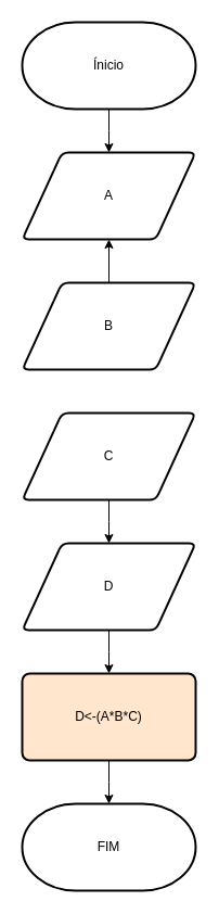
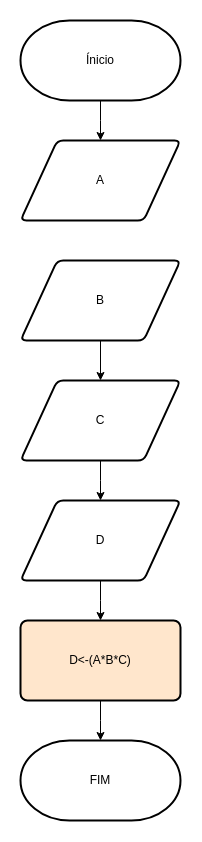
  <mxCell id="0" />
  <mxCell id="1" parent="0" />
  <mxCell id="2" style="edgeStyle=orthogonalEdgeStyle;rounded=0;orthogonalLoop=1;jettySize=auto;html=1;" edge="1" parent="1" source="3"><mxGeometry relative="1" as="geometry"><mxPoint x="100" y="140" as="targetPoint" /></mxGeometry></mxCell>
  <mxCell id="3" value="Ínicio" style="strokeWidth=2;html=1;shape=mxgraph.flowchart.terminator;whiteSpace=wrap;" vertex="1" parent="1"><mxGeometry x="20" y="20" width="160" height="80" as="geometry" /></mxCell>
  <mxCell id="4" value="FIM" style="strokeWidth=2;html=1;shape=mxgraph.flowchart.terminator;whiteSpace=wrap;" vertex="1" parent="1"><mxGeometry x="20" y="740" width="160" height="80" as="geometry" /></mxCell>
  <mxCell id="5" value="A" style="shape=parallelogram;html=1;strokeWidth=2;perimeter=parallelogramPerimeter;whiteSpace=wrap;rounded=1;arcSize=12;size=0.23;" vertex="1" parent="1"><mxGeometry x="20" y="140" width="160" height="80" as="geometry" /></mxCell>
- <mxCell id="6" style="edgeStyle=orthogonalEdgeStyle;rounded=0;orthogonalLoop=1;jettySize=auto;html=1;" edge="1" parent="1" source="7" target="5"><mxGeometry relative="1" as="geometry" /></mxCell>
+ <mxCell id="6" style="edgeStyle=orthogonalEdgeStyle;rounded=0;orthogonalLoop=1;jettySize=auto;html=1;entryX=0.5;entryY=0;entryDx=0;entryDy=0;" edge="1" parent="1" source="7" target="9"><mxGeometry relative="1" as="geometry" /></mxCell>
  <mxCell id="7" value="B" style="shape=parallelogram;html=1;strokeWidth=2;perimeter=parallelogramPerimeter;whiteSpace=wrap;rounded=1;arcSize=12;size=0.23;" vertex="1" parent="1"><mxGeometry x="20" y="260" width="160" height="80" as="geometry" /></mxCell>
  <mxCell id="8" style="edgeStyle=orthogonalEdgeStyle;rounded=0;orthogonalLoop=1;jettySize=auto;html=1;" edge="1" parent="1" source="9"><mxGeometry relative="1" as="geometry"><mxPoint x="100" y="500" as="targetPoint" /></mxGeometry></mxCell>
  <mxCell id="9" value="C" style="shape=parallelogram;html=1;strokeWidth=2;perimeter=parallelogramPerimeter;whiteSpace=wrap;rounded=1;arcSize=12;size=0.23;" vertex="1" parent="1"><mxGeometry x="20" y="380" width="160" height="80" as="geometry" /></mxCell>
  <mxCell id="10" style="edgeStyle=orthogonalEdgeStyle;rounded=0;orthogonalLoop=1;jettySize=auto;html=1;" edge="1" parent="1" source="11"><mxGeometry relative="1" as="geometry"><mxPoint x="100" y="620" as="targetPoint" /></mxGeometry></mxCell>
  <mxCell id="11" value="D" style="shape=parallelogram;html=1;strokeWidth=2;perimeter=parallelogramPerimeter;whiteSpace=wrap;rounded=1;arcSize=12;size=0.23;" vertex="1" parent="1"><mxGeometry x="20" y="500" width="160" height="80" as="geometry" /></mxCell>
  <mxCell id="12" style="edgeStyle=orthogonalEdgeStyle;rounded=0;orthogonalLoop=1;jettySize=auto;html=1;" edge="1" parent="1" source="13"><mxGeometry relative="1" as="geometry"><mxPoint x="100" y="740" as="targetPoint" /></mxGeometry></mxCell>
  <mxCell id="13" value="D&amp;lt;-(A*B*C)" style="rounded=1;whiteSpace=wrap;html=1;absoluteArcSize=1;arcSize=14;strokeWidth=2;fillColor=#ffe6cc;" vertex="1" parent="1"><mxGeometry x="20" y="620" width="160" height="80" as="geometry" /></mxCell>
